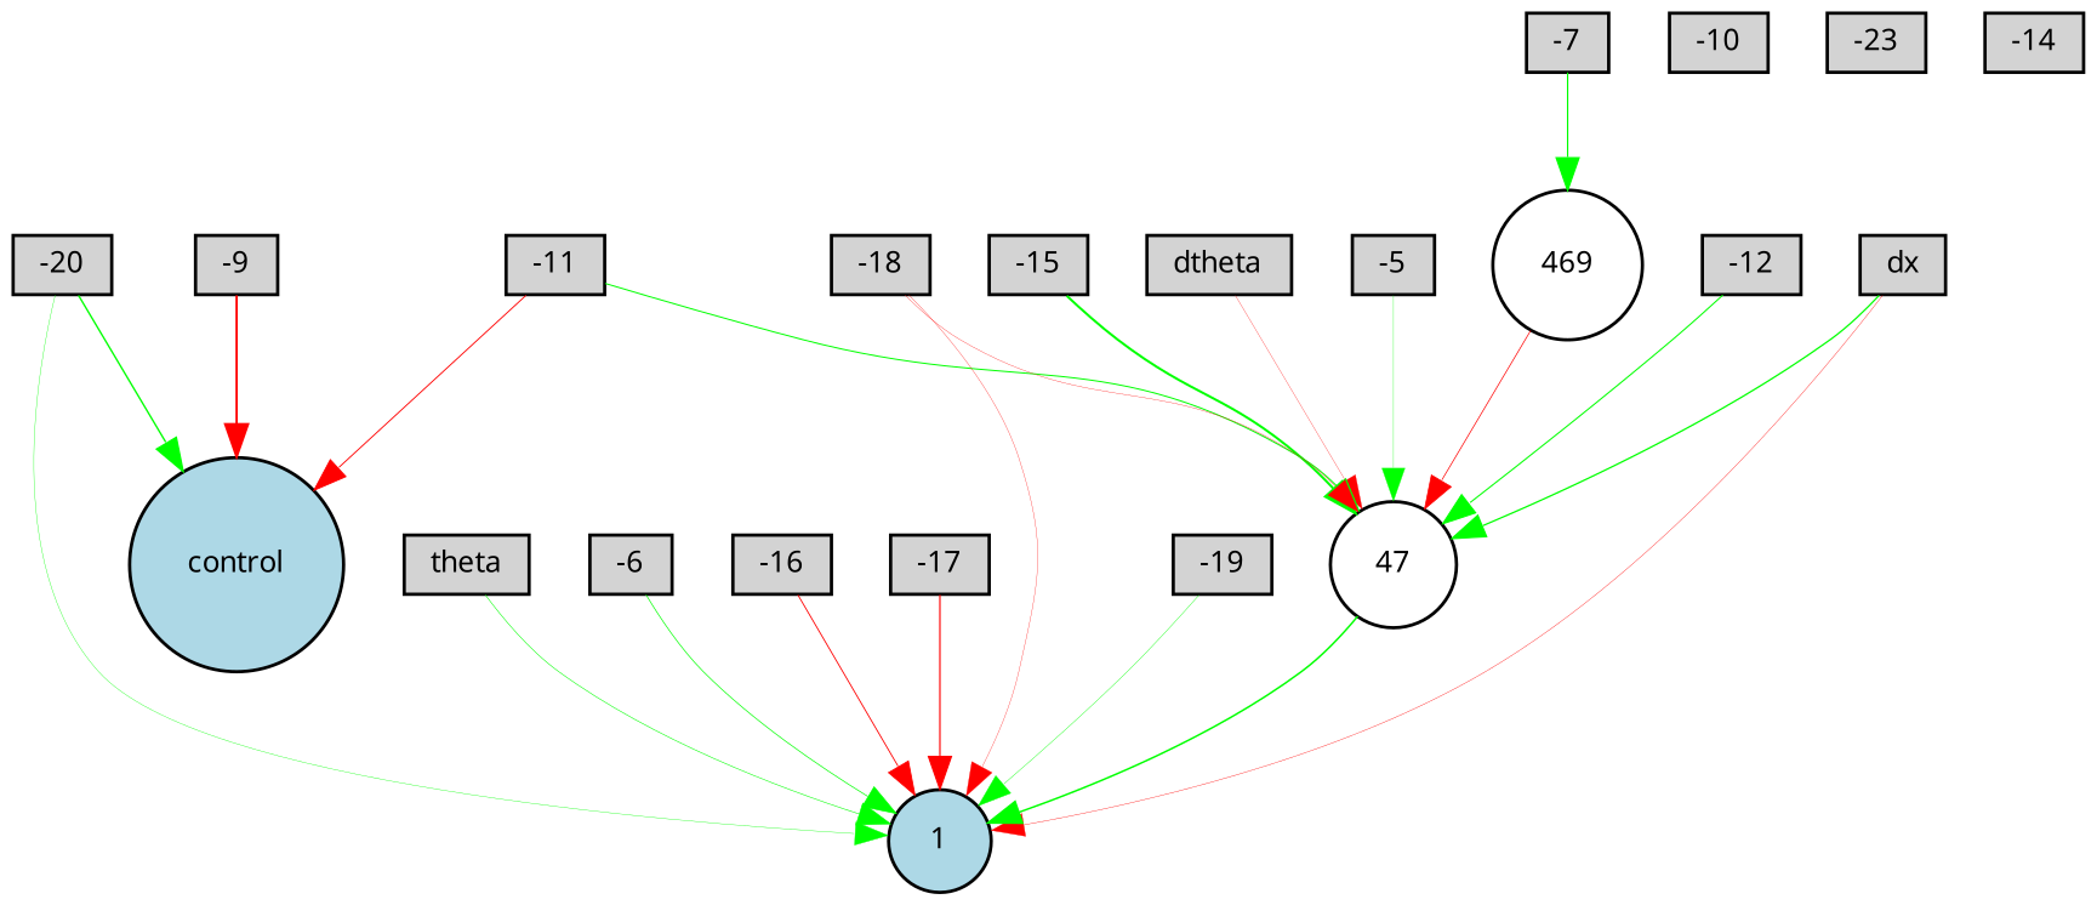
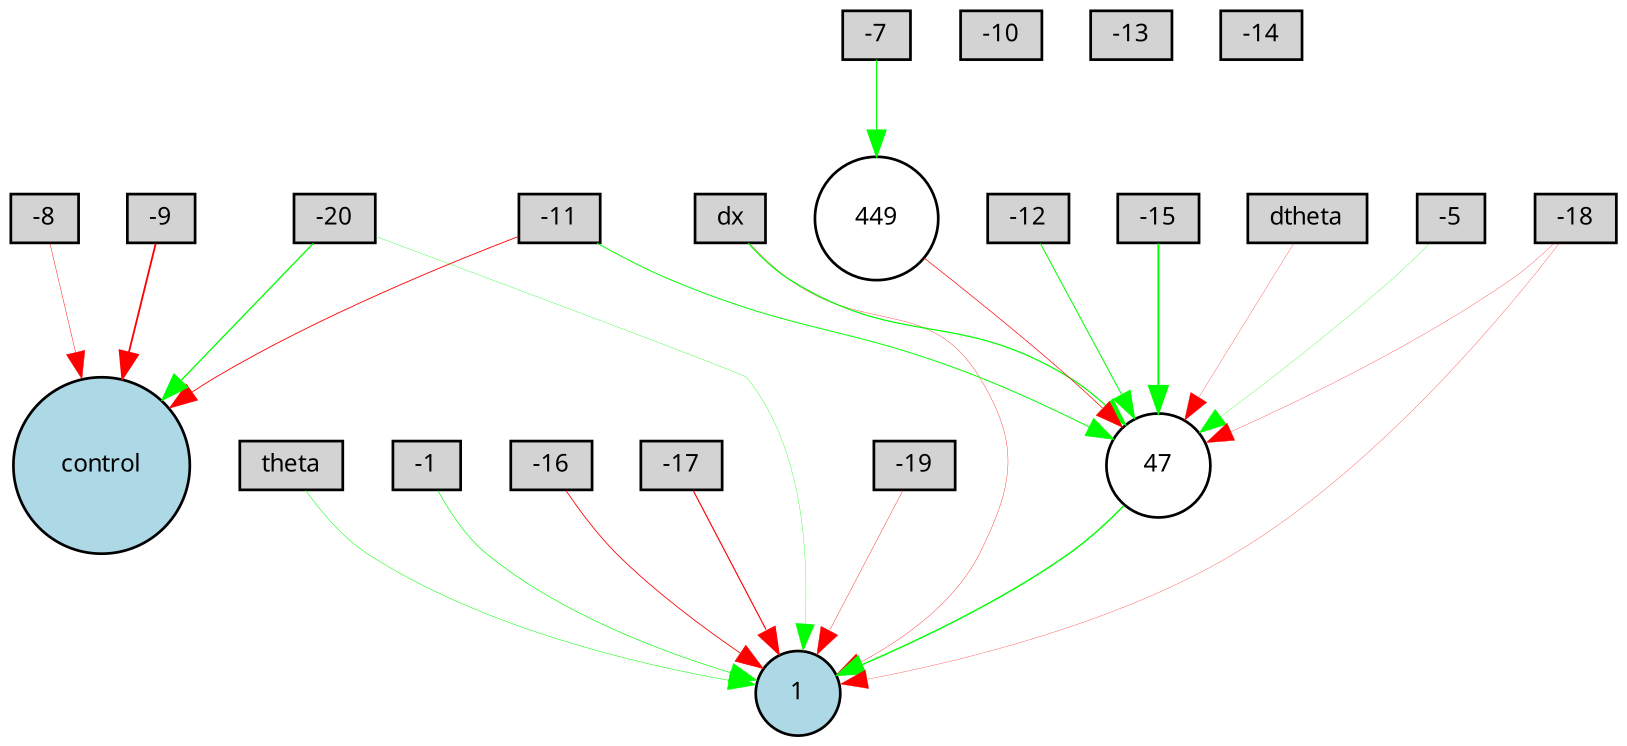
  digraph {
    fontname="Noto Sans"
    node [fillcolor=lightgray fontname="Noto Sans" fontsize=9 shape=box style=filled]
    edge [color=red fontname="Noto Sans" style=solid]
    control [fillcolor=lightblue height=0.2 shape=circle width=0.2]
    dx [height=0.2 width=0.2]
    1 [fillcolor=lightblue height=0.2 shape=circle width=0.2]
    47 [fillcolor=white height=0.2 shape=circle width=0.2]
    theta [height=0.2 width=0.2]
    dtheta [height=0.2 width=0.2]
    -5 [height=0.2 width=0.2]
-   -6 [height=0.2 width=0.2]
+   -6 [height=0.2 width=0.2 label=-1]
    -7 [height=0.2 width=0.2]
-   469 [fillcolor=white height=0.2 shape=circle width=0.2]
+   469 [fillcolor=white height=0.2 shape=circle width=0.2 label=449]
+   -8 [height=0.2 width=0.2]
    -9 [height=0.2 width=0.2]
    -10 [height=0.2 width=0.2]
    -11 [height=0.2 width=0.2]
    -12 [height=0.2 width=0.2]
-   -13 [height=0.2 width=0.2 label=-23]
+   -13 [height=0.2 width=0.2]
    -14 [height=0.2 width=0.2]
    -15 [height=0.2 width=0.2]
    -16 [height=0.2 width=0.2]
    -17 [height=0.2 width=0.2]
    -18 [height=0.2 width=0.2]
    -19 [height=0.2 width=0.2]
    -20 [height=0.2 width=0.2]
    dx -> 1 [penwidth=0.12827101531946472]
    dx -> 47 [color=green penwidth=0.44691343392509153]
    47 -> 1 [color=green penwidth=0.5301731268540619]
    theta -> 1 [color=green penwidth=0.19078218559248816]
    dtheta -> 47 [penwidth=0.1008904035608949]
    -5 -> 47 [color=green penwidth=0.11093012405448098]
    -6 -> 1 [color=green penwidth=0.24371858929205095]
    -7 -> 469 [color=green penwidth=0.41753474339902963]
    469 -> 47 [penwidth=0.25244496802610566]
+   -8 -> control [penwidth=0.1672956921443105]
    -9 -> control [penwidth=0.6740730502753977]
    -11 -> control [penwidth=0.32411694973252325]
    -11 -> 47 [color=green penwidth=0.35760614525717127]
    -12 -> 47 [color=green penwidth=0.37113223000710793]
    -15 -> 47 [color=green penwidth=0.71206514142988]
    -16 -> 1 [penwidth=0.30905573878655024]
    -17 -> 1 [penwidth=0.42225491577227015]
    -18 -> 1 [penwidth=0.10559925208269247]
    -18 -> 47 [penwidth=0.1079367508904823]
-   -19 -> 1 [color=green penwidth=0.13962461379129545]
+   -19 -> 1 [penwidth=0.13962461379129545]
    -20 -> control [color=green penwidth=0.48767375446145345]
    -20 -> 1 [color=green penwidth=0.12467884743783111]
  }
